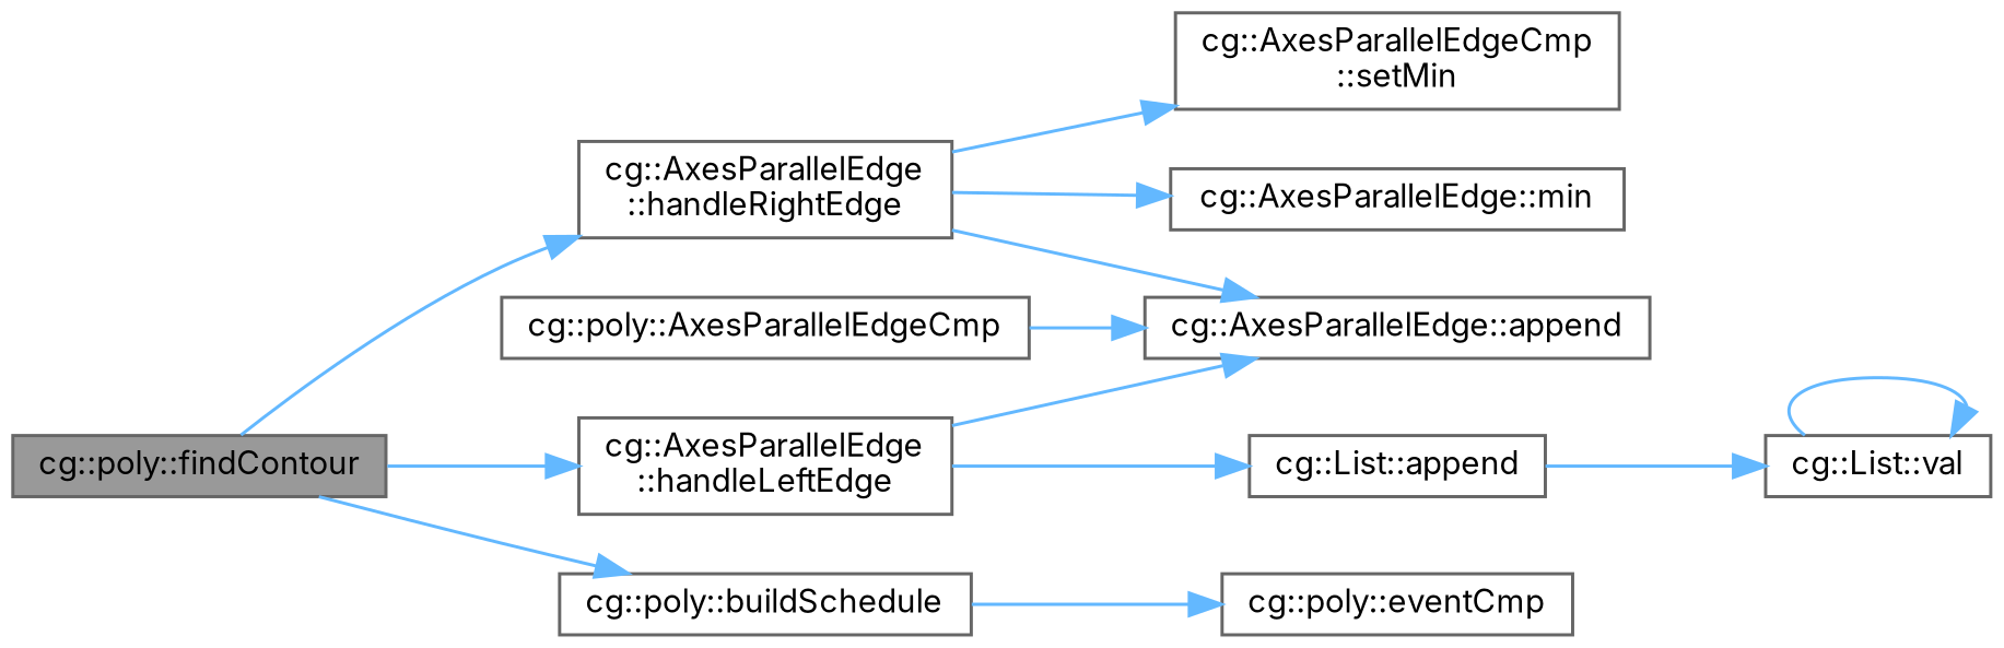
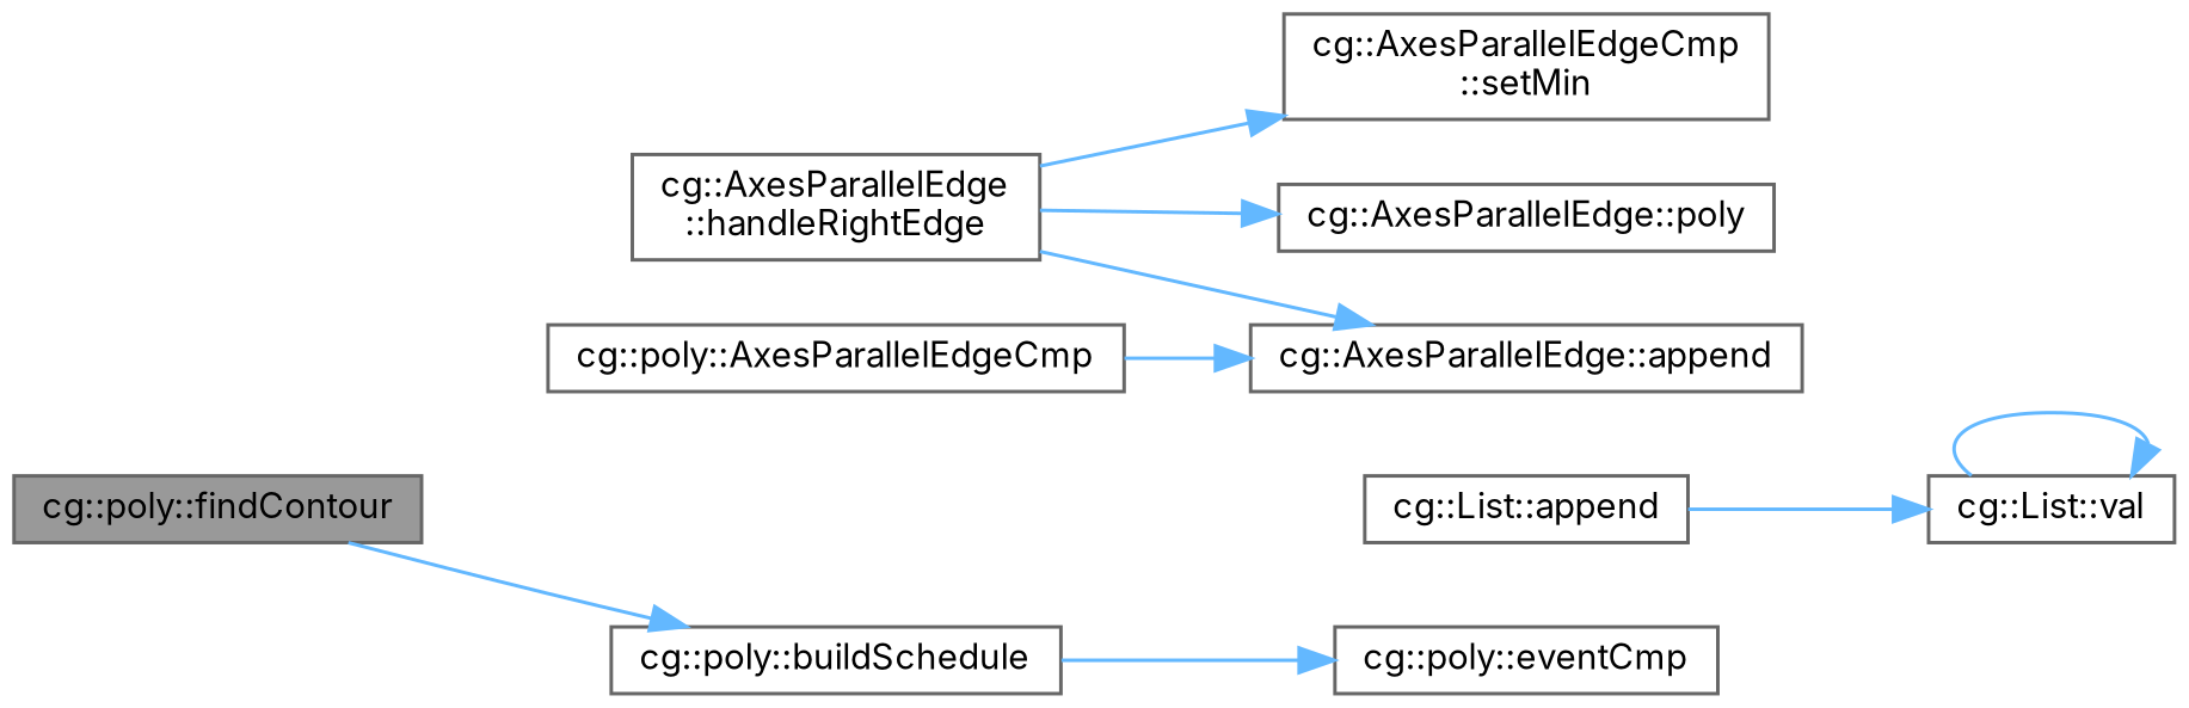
  digraph {
    fontname=Inter
    rankdir=LR
    node [color=grey40 fillcolor=white fontname=Inter fontsize=10 shape=box style=filled]
    edge [color=steelblue1 fontname=Inter fontsize=10 labelfontname=Helvetica labelfontsize=10 style=solid]
    n1 [color=gray40 fillcolor=grey60 fontcolor=black height=0.2 label="cg::poly::findContour" width=0.4]
    n2 [height=0.2 label="cg::poly::buildSchedule" width=0.4]
-   n3 [height=0.2 label="cg::AxesParallelEdge\l::handleLeftEdge" width=0.4]
    n4 [height=0.2 label="cg::AxesParallelEdge\l::handleRightEdge" width=0.4]
    n5 [height=0.2 label="cg::poly::AxesParallelEdgeCmp" width=0.4]
    n6 [height=0.2 label="cg::AxesParallelEdge::append" width=0.4]
    n7 [height=0.2 label="cg::poly::eventCmp" width=0.4]
    n8 [height=0.2 label="cg::List::append" width=0.4]
-   n9 [height=0.2 label="cg::AxesParallelEdge::min" width=0.4]
+   n9 [height=0.2 label="cg::AxesParallelEdge::poly" width=0.4]
    n10 [height=0.2 label="cg::AxesParallelEdgeCmp\l::setMin" width=0.4]
    n11 [height=0.2 label="cg::List::val" width=0.4]
    n1 -> n2
-   n1 -> n3
-   n1 -> n4
    n2 -> n7
-   n3 -> n6
-   n3 -> n8
    n4 -> n6
    n4 -> n9
    n4 -> n10
    n5 -> n6
    n8 -> n11
    n11 -> n11
  }
